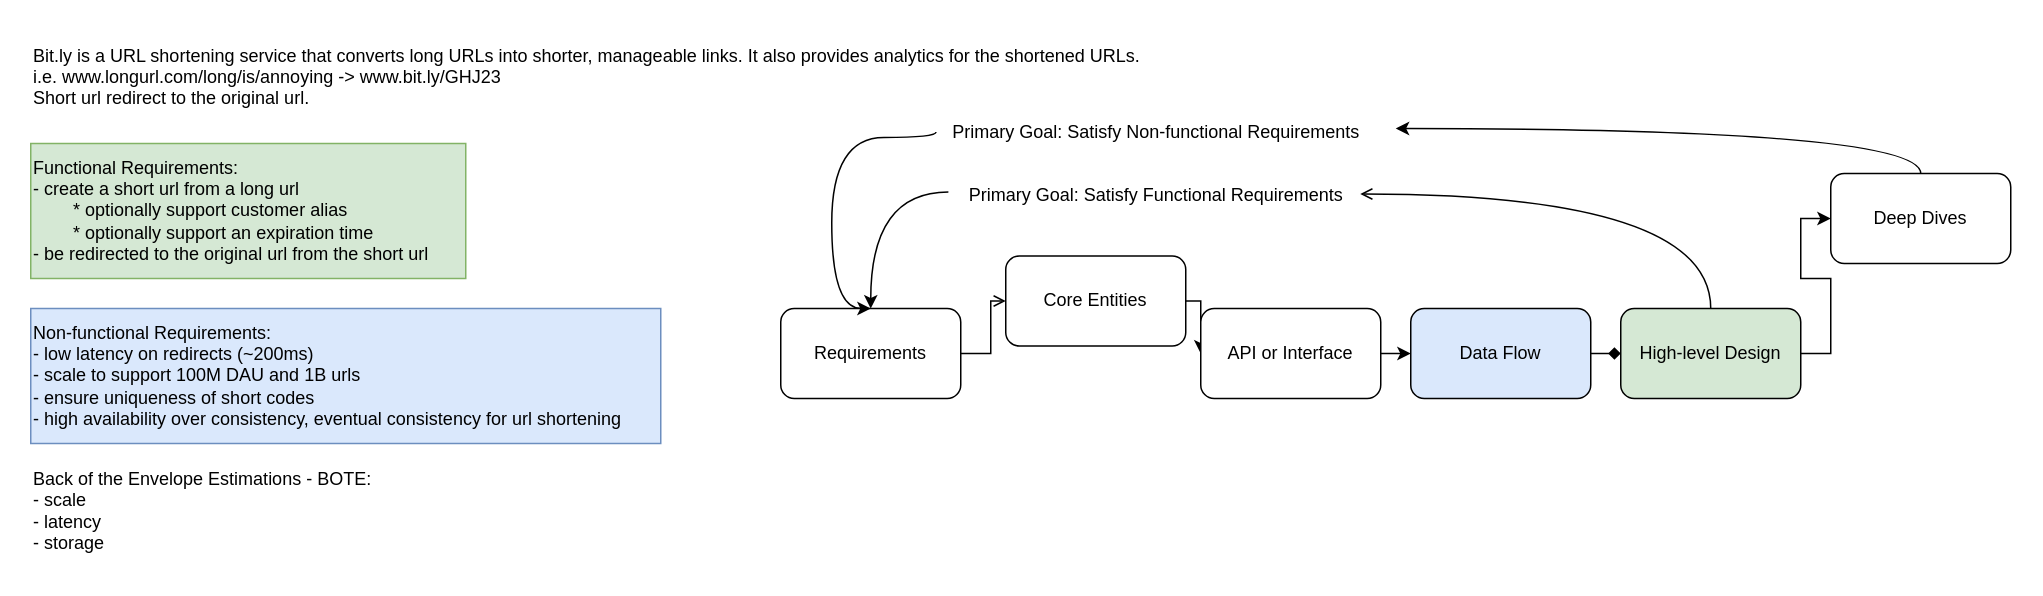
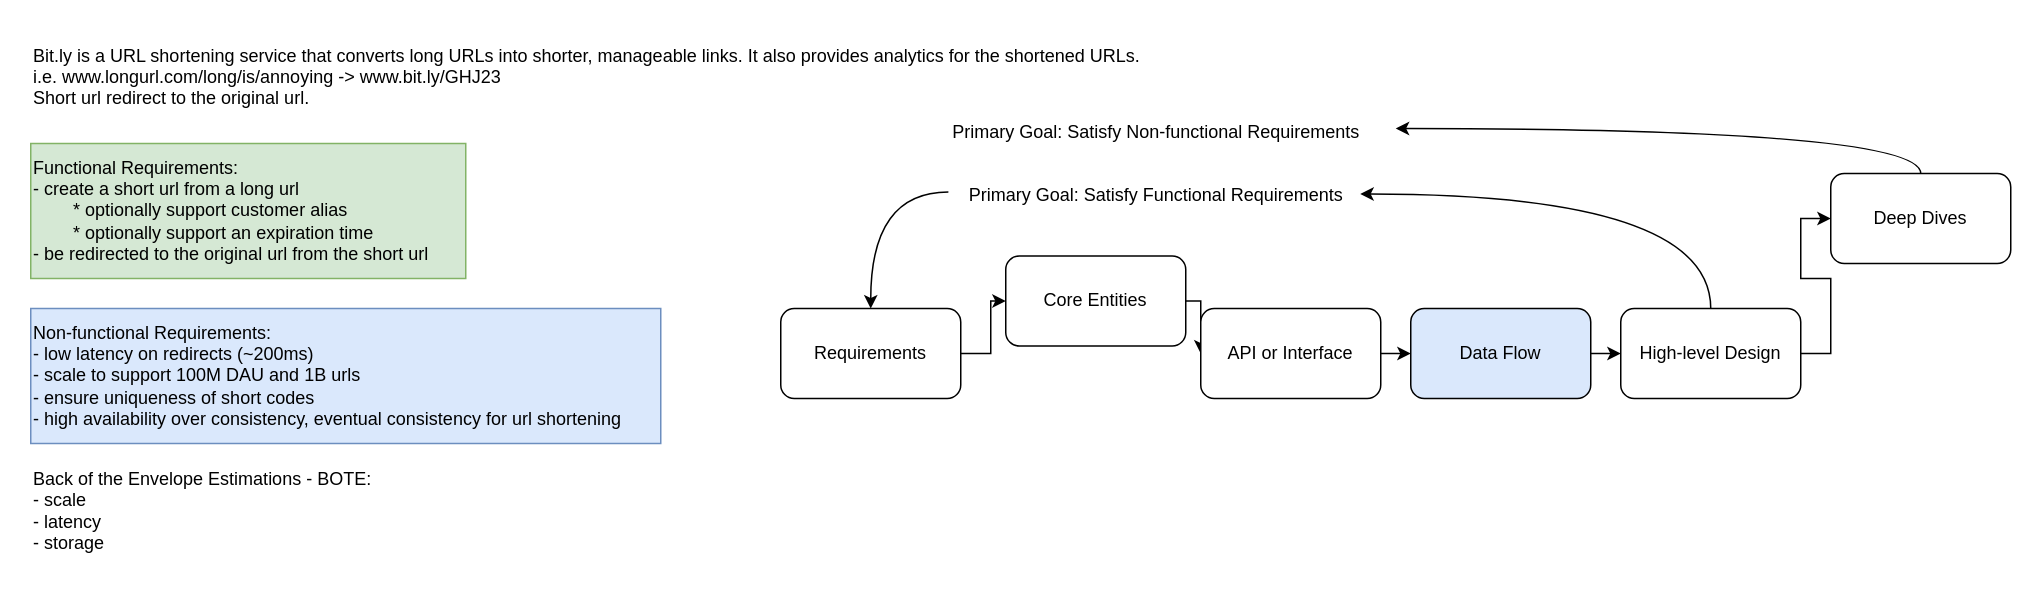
  <mxCell id="0" />
  <mxCell id="1" parent="0" />
  <mxCell id="2" value="&lt;div&gt;&lt;span style=&quot;background-color: transparent; color: light-dark(rgb(0, 0, 0), rgb(255, 255, 255));&quot;&gt;Functional Requirements:&lt;/span&gt;&lt;/div&gt;&lt;div&gt;- create a short url from a long url&lt;br&gt;&lt;span style=&quot;white-space: pre;&quot;&gt;&#09;&lt;/span&gt;* optionally support customer alias&lt;/div&gt;&lt;div&gt;&lt;span style=&quot;white-space: pre;&quot;&gt;&#09;&lt;/span&gt;* optionally support an expiration time&lt;/div&gt;&lt;div&gt;- be redirected to the original url from the short url&amp;nbsp;&lt;/div&gt;" style="text;html=1;align=left;verticalAlign=middle;resizable=0;points=[];autosize=1;strokeColor=#82b366;fillColor=#d5e8d4;" vertex="1" parent="1"><mxGeometry x="20" y="95" width="290" height="90" as="geometry" /></mxCell>
  <mxCell id="3" value="Bit.ly is a URL shortening service that converts long URLs into shorter, manageable links. It also provides analytics for the shortened URLs.&#10;i.e. www.longurl.com/long/is/annoying -&gt; www.bit.ly/GHJ23&#10;Short url redirect to the original url." style="text;align=left;verticalAlign=middle;resizable=0;points=[];autosize=1;strokeColor=none;fillColor=none;" vertex="1" parent="1"><mxGeometry x="20" y="20" width="760" height="60" as="geometry" /></mxCell>
  <mxCell id="4" value="Non-functional Requirements:&lt;div&gt;- low latency on redirects (~200ms)&lt;/div&gt;&lt;div&gt;- scale to support 100M DAU and 1B urls&lt;/div&gt;&lt;div&gt;- ensure uniqueness of short codes&lt;/div&gt;&lt;div&gt;- high availability over consistency, eventual consistency for url shortening&lt;/div&gt;" style="text;html=1;align=left;verticalAlign=middle;resizable=0;points=[];autosize=1;strokeColor=#6c8ebf;fillColor=#dae8fc;" vertex="1" parent="1"><mxGeometry x="20" y="205" width="420" height="90" as="geometry" /></mxCell>
  <mxCell id="5" value="Back of the Envelope Estimations - BOTE:&lt;div&gt;- scale&lt;/div&gt;&lt;div&gt;- latency&lt;/div&gt;&lt;div&gt;- storage&lt;/div&gt;" style="text;html=1;align=left;verticalAlign=middle;resizable=0;points=[];autosize=1;strokeColor=none;fillColor=none;" vertex="1" parent="1"><mxGeometry x="20" y="305" width="250" height="70" as="geometry" /></mxCell>
- <mxCell id="6" style="edgeStyle=orthogonalEdgeStyle;rounded=0;orthogonalLoop=1;jettySize=auto;html=1;exitX=1;exitY=0.5;exitDx=0;exitDy=0;entryX=0;entryY=0.5;entryDx=0;entryDy=0;endArrow=open;" edge="1" parent="1" source="7" target="9"><mxGeometry relative="1" as="geometry" /></mxCell>
+ <mxCell id="6" style="edgeStyle=orthogonalEdgeStyle;rounded=0;orthogonalLoop=1;jettySize=auto;html=1;exitX=1;exitY=0.5;exitDx=0;exitDy=0;entryX=0;entryY=0.5;entryDx=0;entryDy=0;" edge="1" parent="1" source="7" target="9"><mxGeometry relative="1" as="geometry" /></mxCell>
  <mxCell id="7" value="Requirements" style="rounded=1;whiteSpace=wrap;html=1;" vertex="1" parent="1"><mxGeometry x="520" y="205" width="120" height="60" as="geometry" /></mxCell>
  <mxCell id="8" style="edgeStyle=orthogonalEdgeStyle;rounded=0;orthogonalLoop=1;jettySize=auto;html=1;exitX=1;exitY=0.5;exitDx=0;exitDy=0;entryX=0;entryY=0.5;entryDx=0;entryDy=0;" edge="1" parent="1" source="9" target="11"><mxGeometry relative="1" as="geometry" /></mxCell>
  <mxCell id="9" value="Core Entities" style="rounded=1;whiteSpace=wrap;html=1;" vertex="1" parent="1"><mxGeometry x="670" y="170" width="120" height="60" as="geometry" /></mxCell>
  <mxCell id="10" style="edgeStyle=orthogonalEdgeStyle;rounded=0;orthogonalLoop=1;jettySize=auto;html=1;exitX=1;exitY=0.5;exitDx=0;exitDy=0;entryX=0;entryY=0.5;entryDx=0;entryDy=0;" edge="1" parent="1" source="11" target="13"><mxGeometry relative="1" as="geometry" /></mxCell>
  <mxCell id="11" value="API or Interface" style="rounded=1;whiteSpace=wrap;html=1;" vertex="1" parent="1"><mxGeometry x="800" y="205" width="120" height="60" as="geometry" /></mxCell>
- <mxCell id="12" style="edgeStyle=orthogonalEdgeStyle;rounded=0;orthogonalLoop=1;jettySize=auto;html=1;exitX=1;exitY=0.5;exitDx=0;exitDy=0;entryX=0;entryY=0.5;entryDx=0;entryDy=0;endArrow=diamond;" edge="1" parent="1" source="13" target="15"><mxGeometry relative="1" as="geometry" /></mxCell>
+ <mxCell id="12" style="edgeStyle=orthogonalEdgeStyle;rounded=0;orthogonalLoop=1;jettySize=auto;html=1;exitX=1;exitY=0.5;exitDx=0;exitDy=0;entryX=0;entryY=0.5;entryDx=0;entryDy=0;" edge="1" parent="1" source="13" target="15"><mxGeometry relative="1" as="geometry" /></mxCell>
  <mxCell id="13" value="Data Flow" style="rounded=1;whiteSpace=wrap;html=1;fillColor=#dae8fc;" vertex="1" parent="1"><mxGeometry x="940" y="205" width="120" height="60" as="geometry" /></mxCell>
  <mxCell id="14" style="edgeStyle=orthogonalEdgeStyle;rounded=0;orthogonalLoop=1;jettySize=auto;html=1;exitX=1;exitY=0.5;exitDx=0;exitDy=0;entryX=0;entryY=0.5;entryDx=0;entryDy=0;" edge="1" parent="1" source="15" target="16"><mxGeometry relative="1" as="geometry" /></mxCell>
- <mxCell id="15" value="High-level Design" style="rounded=1;whiteSpace=wrap;html=1;fillColor=#d5e8d4;" vertex="1" parent="1"><mxGeometry x="1080" y="205" width="120" height="60" as="geometry" /></mxCell>
+ <mxCell id="15" value="High-level Design" style="rounded=1;whiteSpace=wrap;html=1;" vertex="1" parent="1"><mxGeometry x="1080" y="205" width="120" height="60" as="geometry" /></mxCell>
  <mxCell id="16" value="Deep Dives" style="rounded=1;whiteSpace=wrap;html=1;" vertex="1" parent="1"><mxGeometry x="1220" y="115" width="120" height="60" as="geometry" /></mxCell>
  <mxCell id="17" value="Primary Goal: Satisfy Non-functional Requirements" style="text;html=1;align=center;verticalAlign=middle;resizable=0;points=[];autosize=1;strokeColor=none;fillColor=none;" vertex="1" parent="1"><mxGeometry x="625" y="73" width="290" height="30" as="geometry" /></mxCell>
  <mxCell id="18" style="edgeStyle=orthogonalEdgeStyle;rounded=0;orthogonalLoop=1;jettySize=auto;html=1;entryX=0.5;entryY=0;entryDx=0;entryDy=0;curved=1;exitX=-0.012;exitY=0.411;exitDx=0;exitDy=0;exitPerimeter=0;" edge="1" parent="1" source="19" target="7"><mxGeometry relative="1" as="geometry"><Array as="points"><mxPoint x="580" y="127" /></Array></mxGeometry></mxCell>
  <mxCell id="19" value="Primary Goal: Satisfy Functional Requirements" style="text;html=1;align=center;verticalAlign=middle;resizable=0;points=[];autosize=1;strokeColor=none;fillColor=none;" vertex="1" parent="1"><mxGeometry x="635" y="115" width="270" height="30" as="geometry" /></mxCell>
- <mxCell id="20" style="edgeStyle=orthogonalEdgeStyle;rounded=0;orthogonalLoop=1;jettySize=auto;html=1;entryX=0.5;entryY=0;entryDx=0;entryDy=0;curved=1;exitX=-0.005;exitY=0.478;exitDx=0;exitDy=0;exitPerimeter=0;" edge="1" parent="1" source="17" target="7"><mxGeometry relative="1" as="geometry"><mxPoint x="606" y="91" as="sourcePoint" /><mxPoint x="554" y="169" as="targetPoint" /><Array as="points"><mxPoint x="624" y="91" /><mxPoint x="554" y="91" /><mxPoint x="554" y="205" /></Array></mxGeometry></mxCell>
- <mxCell id="21" style="edgeStyle=orthogonalEdgeStyle;rounded=0;orthogonalLoop=1;jettySize=auto;html=1;exitX=0.5;exitY=0;exitDx=0;exitDy=0;entryX=1.005;entryY=0.456;entryDx=0;entryDy=0;entryPerimeter=0;curved=1;endArrow=open;" edge="1" parent="1" source="15" target="19"><mxGeometry relative="1" as="geometry"><Array as="points"><mxPoint x="1140" y="129" /></Array></mxGeometry></mxCell>
+ <mxCell id="21" style="edgeStyle=orthogonalEdgeStyle;rounded=0;orthogonalLoop=1;jettySize=auto;html=1;exitX=0.5;exitY=0;exitDx=0;exitDy=0;entryX=1.005;entryY=0.456;entryDx=0;entryDy=0;entryPerimeter=0;curved=1;" edge="1" parent="1" source="15" target="19"><mxGeometry relative="1" as="geometry"><Array as="points"><mxPoint x="1140" y="129" /></Array></mxGeometry></mxCell>
  <mxCell id="22" style="edgeStyle=orthogonalEdgeStyle;rounded=0;orthogonalLoop=1;jettySize=auto;html=1;exitX=0.5;exitY=0;exitDx=0;exitDy=0;curved=1;" edge="1" parent="1" source="16"><mxGeometry relative="1" as="geometry"><mxPoint x="1194" y="161" as="sourcePoint" /><mxPoint x="930" y="85" as="targetPoint" /><Array as="points"><mxPoint x="1280" y="85" /></Array></mxGeometry></mxCell>
